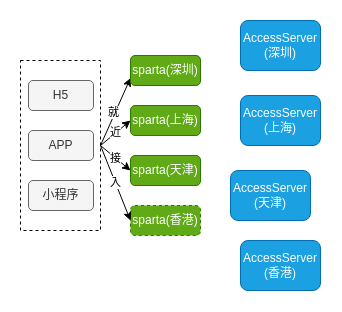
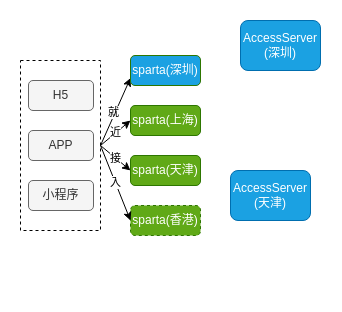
  <mxCell id="0" />
  <mxCell id="1" parent="0" />
  <mxCell id="2" value="接" style="edgeStyle=none;rounded=0;orthogonalLoop=1;jettySize=auto;html=1;exitX=1;exitY=0.5;exitDx=0;exitDy=0;entryX=0;entryY=0.5;entryDx=0;entryDy=0;" edge="1" parent="1" source="3" target="12"><mxGeometry relative="1" as="geometry" /></mxCell>
  <mxCell id="3" value="" style="rounded=0;whiteSpace=wrap;html=1;dashed=1;" vertex="1" parent="1"><mxGeometry x="20" y="60" width="80" height="170" as="geometry" /></mxCell>
  <mxCell id="4" value="H5" style="rounded=1;whiteSpace=wrap;html=1;fillColor=#f5f5f5;strokeColor=#666666;fontColor=#333333;" vertex="1" parent="1"><mxGeometry x="28" y="80" width="65" height="30" as="geometry" /></mxCell>
  <mxCell id="5" style="rounded=0;orthogonalLoop=1;jettySize=auto;html=1;entryX=0;entryY=0.75;entryDx=0;entryDy=0;exitX=1;exitY=0.5;exitDx=0;exitDy=0;" edge="1" parent="1" source="3" target="10"><mxGeometry relative="1" as="geometry"><mxPoint x="110" y="140" as="sourcePoint" /></mxGeometry></mxCell>
  <mxCell id="6" value="就" style="edgeLabel;html=1;align=center;verticalAlign=middle;resizable=0;points=[];" vertex="1" connectable="0" parent="5"><mxGeometry x="-0.016" y="2" relative="1" as="geometry"><mxPoint as="offset" /></mxGeometry></mxCell>
  <mxCell id="7" value="近" style="edgeStyle=none;rounded=0;orthogonalLoop=1;jettySize=auto;html=1;entryX=0;entryY=0.5;entryDx=0;entryDy=0;" edge="1" parent="1" target="11"><mxGeometry relative="1" as="geometry"><mxPoint x="100" y="145" as="sourcePoint" /></mxGeometry></mxCell>
  <mxCell id="8" value="APP" style="rounded=1;whiteSpace=wrap;html=1;fillColor=#f5f5f5;strokeColor=#666666;fontColor=#333333;" vertex="1" parent="1"><mxGeometry x="28" y="130" width="65" height="30" as="geometry" /></mxCell>
  <mxCell id="9" value="小程序" style="rounded=1;whiteSpace=wrap;html=1;fillColor=#f5f5f5;strokeColor=#666666;fontColor=#333333;" vertex="1" parent="1"><mxGeometry x="28" y="180" width="65" height="30" as="geometry" /></mxCell>
- <mxCell id="10" value="sparta(深圳)" style="rounded=1;whiteSpace=wrap;html=1;fillColor=#60a917;strokeColor=#2D7600;fontColor=#ffffff;" vertex="1" parent="1"><mxGeometry x="130" y="55" width="70" height="30" as="geometry" /></mxCell>
+ <mxCell id="10" value="sparta(深圳)" style="rounded=1;whiteSpace=wrap;html=1;fillColor=#1ba1e2;strokeColor=#2D7600;fontColor=#ffffff;" vertex="1" parent="1"><mxGeometry x="130" y="55" width="70" height="30" as="geometry" /></mxCell>
  <mxCell id="11" value="sparta(上海)" style="rounded=1;whiteSpace=wrap;html=1;fillColor=#60a917;strokeColor=#2D7600;fontColor=#ffffff;" vertex="1" parent="1"><mxGeometry x="130" y="105" width="70" height="30" as="geometry" /></mxCell>
  <mxCell id="12" value="sparta(天津)" style="rounded=1;whiteSpace=wrap;html=1;fillColor=#60a917;strokeColor=#2D7600;fontColor=#ffffff;" vertex="1" parent="1"><mxGeometry x="130" y="155" width="70" height="30" as="geometry" /></mxCell>
  <mxCell id="13" value="sparta(香港)" style="rounded=1;whiteSpace=wrap;html=1;fillColor=#60a917;strokeColor=#2D7600;fontColor=#ffffff;dashed=1;" vertex="1" parent="1"><mxGeometry x="130" y="205" width="70" height="30" as="geometry" /></mxCell>
  <mxCell id="14" value="入" style="edgeStyle=none;rounded=0;orthogonalLoop=1;jettySize=auto;html=1;exitX=1;exitY=0.5;exitDx=0;exitDy=0;entryX=0;entryY=0.5;entryDx=0;entryDy=0;" edge="1" parent="1" source="3" target="13"><mxGeometry relative="1" as="geometry"><mxPoint x="110" y="155" as="sourcePoint" /><mxPoint x="140" y="166.538" as="targetPoint" /></mxGeometry></mxCell>
  <mxCell id="15" value="AccessServer&lt;br&gt;(深圳)" style="rounded=1;whiteSpace=wrap;html=1;fillColor=#1ba1e2;strokeColor=#006EAF;fontColor=#ffffff;" vertex="1" parent="1"><mxGeometry x="240" y="20" width="80" height="50" as="geometry" /></mxCell>
- <mxCell id="16" value="AccessServer&lt;br&gt;(上海)" style="rounded=1;whiteSpace=wrap;html=1;fillColor=#1ba1e2;strokeColor=#006EAF;fontColor=#ffffff;" vertex="1" parent="1"><mxGeometry x="240" y="95" width="80" height="50" as="geometry" /></mxCell>
  <mxCell id="17" value="AccessServer&lt;br&gt;(天津)" style="rounded=1;whiteSpace=wrap;html=1;fillColor=#1ba1e2;strokeColor=#006EAF;fontColor=#ffffff;" vertex="1" parent="1"><mxGeometry x="230" y="170" width="80" height="50" as="geometry" /></mxCell>
- <mxCell id="18" value="AccessServer&lt;br&gt;(香港)" style="rounded=1;whiteSpace=wrap;html=1;fillColor=#1ba1e2;strokeColor=#006EAF;fontColor=#ffffff;" vertex="1" parent="1"><mxGeometry x="240" y="240" width="80" height="50" as="geometry" /></mxCell>
